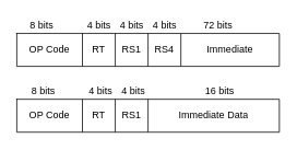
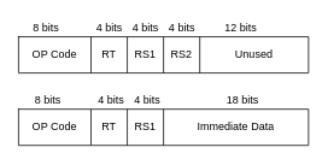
  <mxCell id="0" />
  <mxCell id="1" parent="0" />
  <mxCell id="2" value="" style="shape=table;startSize=0;container=1;collapsible=0;childLayout=tableLayout;" vertex="1" parent="1"><mxGeometry x="20" y="40" width="320" height="40" as="geometry" /></mxCell>
  <mxCell id="3" value="" style="shape=tableRow;horizontal=0;startSize=0;swimlaneHead=0;swimlaneBody=0;top=0;left=0;bottom=0;right=0;collapsible=0;dropTarget=0;fillColor=none;points=[[0,0.5],[1,0.5]];portConstraint=eastwest;" vertex="1" parent="2"><mxGeometry width="320" height="40" as="geometry" /></mxCell>
  <mxCell id="4" value="OP Code" style="shape=partialRectangle;html=1;whiteSpace=wrap;connectable=0;overflow=hidden;fillColor=none;top=0;left=0;bottom=0;right=0;pointerEvents=1;" vertex="1" parent="3"><mxGeometry width="80" height="40" as="geometry"><mxRectangle width="80" height="40" as="alternateBounds" /></mxGeometry></mxCell>
  <mxCell id="5" value="RT" style="shape=partialRectangle;html=1;whiteSpace=wrap;connectable=0;overflow=hidden;fillColor=none;top=0;left=0;bottom=0;right=0;pointerEvents=1;" vertex="1" parent="3"><mxGeometry x="80" width="40" height="40" as="geometry"><mxRectangle width="40" height="40" as="alternateBounds" /></mxGeometry></mxCell>
  <mxCell id="6" value="RS1" style="shape=partialRectangle;html=1;whiteSpace=wrap;connectable=0;overflow=hidden;fillColor=none;top=0;left=0;bottom=0;right=0;pointerEvents=1;" vertex="1" parent="3"><mxGeometry x="120" width="40" height="40" as="geometry"><mxRectangle width="40" height="40" as="alternateBounds" /></mxGeometry></mxCell>
- <mxCell id="7" value="RS4" style="shape=partialRectangle;html=1;whiteSpace=wrap;connectable=0;overflow=hidden;fillColor=none;top=0;left=0;bottom=0;right=0;pointerEvents=1;" vertex="1" parent="3"><mxGeometry x="160" width="40" height="40" as="geometry"><mxRectangle width="40" height="40" as="alternateBounds" /></mxGeometry></mxCell>
- <mxCell id="8" value="Immediate" style="shape=partialRectangle;html=1;whiteSpace=wrap;connectable=0;overflow=hidden;fillColor=none;top=0;left=0;bottom=0;right=0;pointerEvents=1;" vertex="1" parent="3"><mxGeometry x="200" width="120" height="40" as="geometry"><mxRectangle width="120" height="40" as="alternateBounds" /></mxGeometry></mxCell>
+ <mxCell id="7" value="RS2" style="shape=partialRectangle;html=1;whiteSpace=wrap;connectable=0;overflow=hidden;fillColor=none;top=0;left=0;bottom=0;right=0;pointerEvents=1;" vertex="1" parent="3"><mxGeometry x="160" width="40" height="40" as="geometry"><mxRectangle width="40" height="40" as="alternateBounds" /></mxGeometry></mxCell>
+ <mxCell id="8" value="Unused" style="shape=partialRectangle;html=1;whiteSpace=wrap;connectable=0;overflow=hidden;fillColor=none;top=0;left=0;bottom=0;right=0;pointerEvents=1;" vertex="1" parent="3"><mxGeometry x="200" width="120" height="40" as="geometry"><mxRectangle width="120" height="40" as="alternateBounds" /></mxGeometry></mxCell>
  <mxCell id="9" value="8 bits" style="text;html=1;resizable=0;autosize=1;align=center;verticalAlign=middle;points=[];fillColor=none;strokeColor=none;rounded=0;" vertex="1" parent="1"><mxGeometry x="30" y="20" width="40" height="20" as="geometry" /></mxCell>
  <mxCell id="10" value="4 bits" style="text;html=1;resizable=0;autosize=1;align=center;verticalAlign=middle;points=[];fillColor=none;strokeColor=none;rounded=0;" vertex="1" parent="1"><mxGeometry x="100" y="20" width="40" height="20" as="geometry" /></mxCell>
  <mxCell id="11" value="4 bits" style="text;html=1;resizable=0;autosize=1;align=center;verticalAlign=middle;points=[];fillColor=none;strokeColor=none;rounded=0;" vertex="1" parent="1"><mxGeometry x="140" y="20" width="40" height="20" as="geometry" /></mxCell>
  <mxCell id="12" value="4 bits" style="text;html=1;resizable=0;autosize=1;align=center;verticalAlign=middle;points=[];fillColor=none;strokeColor=none;rounded=0;" vertex="1" parent="1"><mxGeometry x="180" y="20" width="40" height="20" as="geometry" /></mxCell>
- <mxCell id="13" value="72 bits" style="text;html=1;resizable=0;autosize=1;align=center;verticalAlign=middle;points=[];fillColor=none;strokeColor=none;rounded=0;" vertex="1" parent="1"><mxGeometry x="240" y="20" width="50" height="20" as="geometry" /></mxCell>
+ <mxCell id="13" value="12 bits" style="text;html=1;resizable=0;autosize=1;align=center;verticalAlign=middle;points=[];fillColor=none;strokeColor=none;rounded=0;" vertex="1" parent="1"><mxGeometry x="240" y="20" width="50" height="20" as="geometry" /></mxCell>
  <mxCell id="14" value="" style="shape=table;startSize=0;container=1;collapsible=0;childLayout=tableLayout;" vertex="1" parent="1"><mxGeometry x="20" y="120" width="320" height="40" as="geometry" /></mxCell>
  <mxCell id="15" value="" style="shape=tableRow;horizontal=0;startSize=0;swimlaneHead=0;swimlaneBody=0;top=0;left=0;bottom=0;right=0;collapsible=0;dropTarget=0;fillColor=none;points=[[0,0.5],[1,0.5]];portConstraint=eastwest;" vertex="1" parent="14"><mxGeometry width="320" height="40" as="geometry" /></mxCell>
  <mxCell id="16" value="OP Code" style="shape=partialRectangle;html=1;whiteSpace=wrap;connectable=0;overflow=hidden;fillColor=none;top=0;left=0;bottom=0;right=0;pointerEvents=1;" vertex="1" parent="15"><mxGeometry width="80" height="40" as="geometry"><mxRectangle width="80" height="40" as="alternateBounds" /></mxGeometry></mxCell>
  <mxCell id="17" value="RT" style="shape=partialRectangle;html=1;whiteSpace=wrap;connectable=0;overflow=hidden;fillColor=none;top=0;left=0;bottom=0;right=0;pointerEvents=1;" vertex="1" parent="15"><mxGeometry x="80" width="40" height="40" as="geometry"><mxRectangle width="40" height="40" as="alternateBounds" /></mxGeometry></mxCell>
  <mxCell id="18" value="RS1" style="shape=partialRectangle;html=1;whiteSpace=wrap;connectable=0;overflow=hidden;fillColor=none;top=0;left=0;bottom=0;right=0;pointerEvents=1;" vertex="1" parent="15"><mxGeometry x="120" width="40" height="40" as="geometry"><mxRectangle width="40" height="40" as="alternateBounds" /></mxGeometry></mxCell>
  <mxCell id="19" value="Immediate Data" style="shape=partialRectangle;html=1;whiteSpace=wrap;connectable=0;overflow=hidden;fillColor=none;top=0;left=0;bottom=0;right=0;pointerEvents=1;" vertex="1" parent="15"><mxGeometry x="160" width="160" height="40" as="geometry"><mxRectangle width="160" height="40" as="alternateBounds" /></mxGeometry></mxCell>
  <mxCell id="20" value="8 bits" style="text;html=1;resizable=0;autosize=1;align=center;verticalAlign=middle;points=[];fillColor=none;strokeColor=none;rounded=0;" vertex="1" parent="1"><mxGeometry x="32" y="100" width="40" height="20" as="geometry" /></mxCell>
  <mxCell id="21" value="4 bits" style="text;html=1;resizable=0;autosize=1;align=center;verticalAlign=middle;points=[];fillColor=none;strokeColor=none;rounded=0;" vertex="1" parent="1"><mxGeometry x="102" y="100" width="40" height="20" as="geometry" /></mxCell>
  <mxCell id="22" value="4 bits" style="text;html=1;resizable=0;autosize=1;align=center;verticalAlign=middle;points=[];fillColor=none;strokeColor=none;rounded=0;" vertex="1" parent="1"><mxGeometry x="142" y="100" width="40" height="20" as="geometry" /></mxCell>
- <mxCell id="23" value="16 bits" style="text;html=1;resizable=0;autosize=1;align=center;verticalAlign=middle;points=[];fillColor=none;strokeColor=none;rounded=0;" vertex="1" parent="1"><mxGeometry x="242" y="100" width="50" height="20" as="geometry" /></mxCell>
+ <mxCell id="23" value="18 bits" style="text;html=1;resizable=0;autosize=1;align=center;verticalAlign=middle;points=[];fillColor=none;strokeColor=none;rounded=0;" vertex="1" parent="1"><mxGeometry x="242" y="100" width="50" height="20" as="geometry" /></mxCell>
